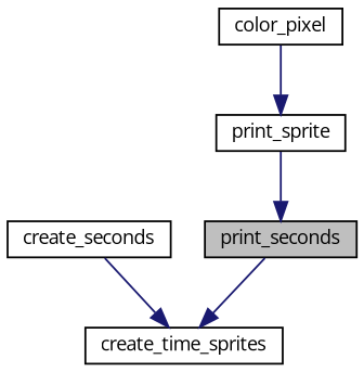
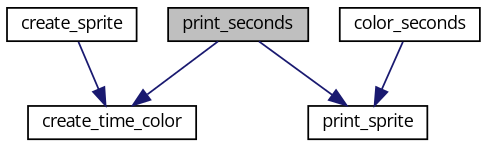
  digraph {
    fontname="Open Sans"
    rankdir=TB
    node [color=black fillcolor=white fontname="Open Sans" fontsize=10 shape=record style=filled]
    edge [color=midnightblue fontname="Open Sans" fontsize=10 labelfontname=Helvetica labelfontsize=10 style=solid]
    n1 [fillcolor=grey75 fontcolor=black height=0.2 label=print_seconds width=0.4]
-   n2 [height=0.2 label=create_time_sprites width=0.4]
+   n2 [height=0.2 label=create_time_color width=0.4]
    n3 [height=0.2 label=print_sprite width=0.4]
-   n4 [height=0.2 label=create_seconds width=0.4]
-   n5 [height=0.2 label=color_pixel width=0.4]
+   n4 [height=0.2 label=create_sprite width=0.4]
+   n5 [height=0.2 label=color_seconds width=0.4]
    n1 -> n2
-   n3 -> n1
+   n1 -> n3
    n4 -> n2
    n5 -> n3
  }
